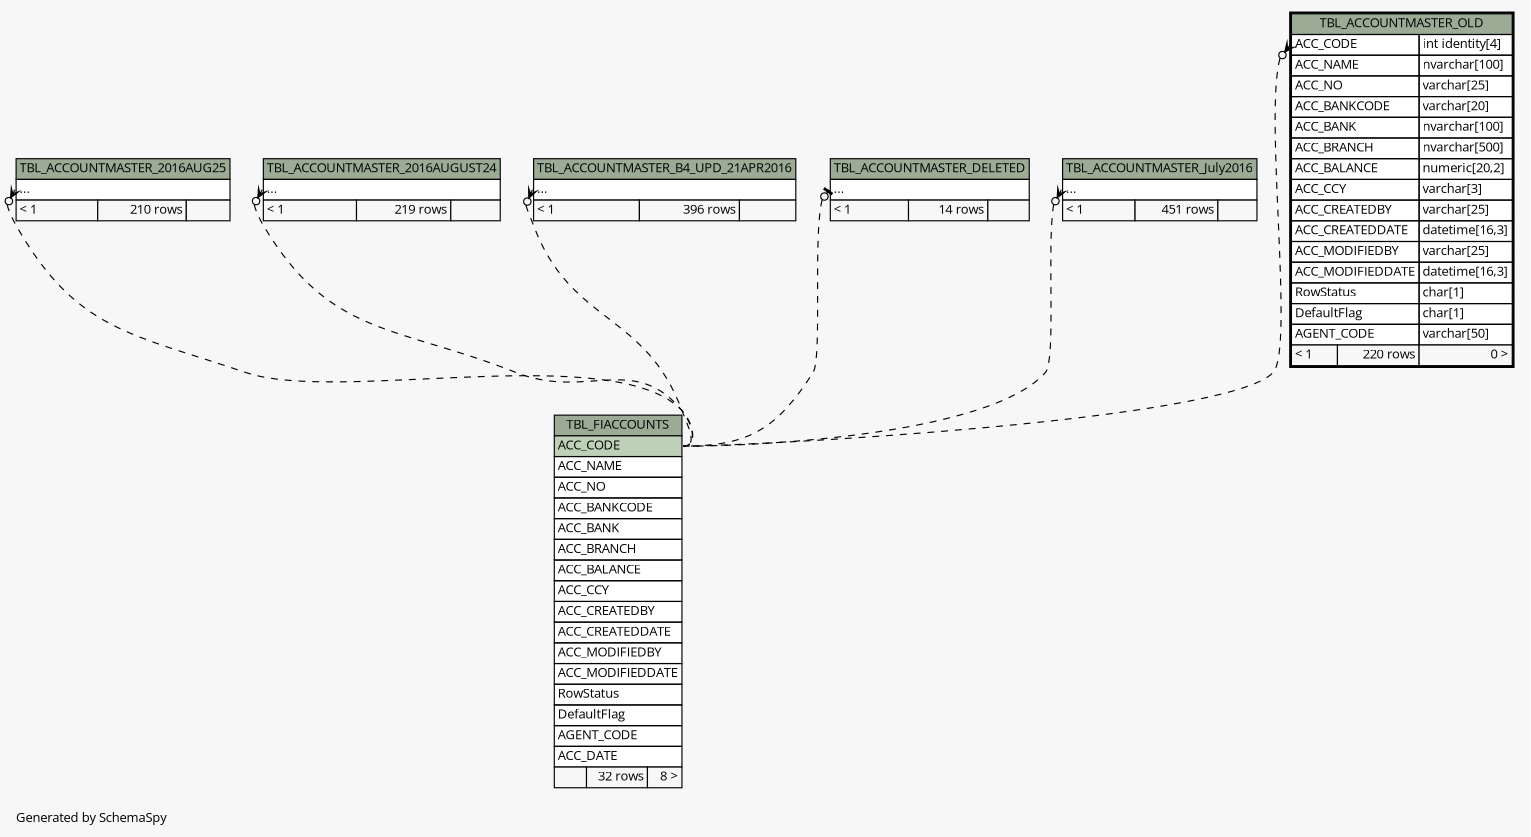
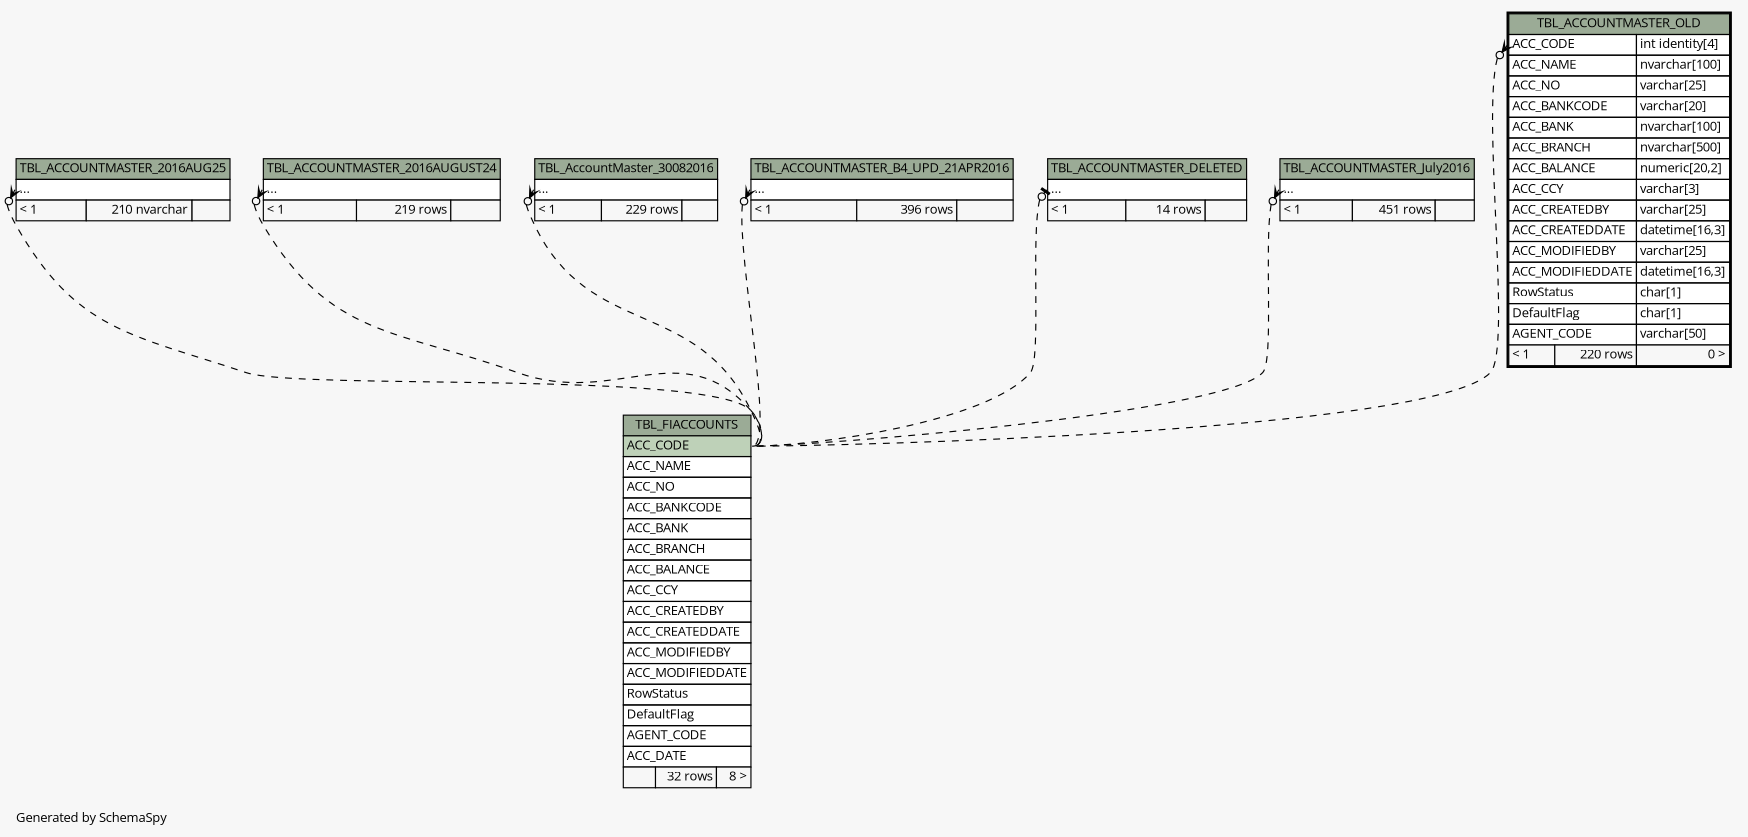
  digraph {
    bgcolor="#f7f7f7"
    fontname="Open Sans"
    fontsize=11
    label="\nGenerated by SchemaSpy"
    labeljust=l
    nodesep=0.18
    rankdir=TB
    ranksep=0.46
    node [fontname="Open Sans" fontsize=11 shape=plaintext]
    edge [arrowhead=none arrowsize=0.8 arrowtail=crowodot dir=back fontname="Open Sans" headport="ACC_CODE:e" style=dashed tailport="elipses:w"]
    n1 [label=<     <TABLE BORDER="0" CELLBORDER="1" CELLSPACING="0" BGCOLOR="#ffffff">       <TR><TD COLSPAN="3" BGCOLOR="#9bab96" ALIGN="CENTER">TBL_FIACCOUNTS</TD></TR>       <TR><TD PORT="ACC_CODE" COLSPAN="3" BGCOLOR="#bed1b8" ALIGN="LEFT">ACC_CODE</TD></TR>       <TR><TD PORT="ACC_NAME" COLSPAN="3" ALIGN="LEFT">ACC_NAME</TD></TR>       <TR><TD PORT="ACC_NO" COLSPAN="3" ALIGN="LEFT">ACC_NO</TD></TR>       <TR><TD PORT="ACC_BANKCODE" COLSPAN="3" ALIGN="LEFT">ACC_BANKCODE</TD></TR>       <TR><TD PORT="ACC_BANK" COLSPAN="3" ALIGN="LEFT">ACC_BANK</TD></TR>       <TR><TD PORT="ACC_BRANCH" COLSPAN="3" ALIGN="LEFT">ACC_BRANCH</TD></TR>       <TR><TD PORT="ACC_BALANCE" COLSPAN="3" ALIGN="LEFT">ACC_BALANCE</TD></TR>       <TR><TD PORT="ACC_CCY" COLSPAN="3" ALIGN="LEFT">ACC_CCY</TD></TR>       <TR><TD PORT="ACC_CREATEDBY" COLSPAN="3" ALIGN="LEFT">ACC_CREATEDBY</TD></TR>       <TR><TD PORT="ACC_CREATEDDATE" COLSPAN="3" ALIGN="LEFT">ACC_CREATEDDATE</TD></TR>       <TR><TD PORT="ACC_MODIFIEDBY" COLSPAN="3" ALIGN="LEFT">ACC_MODIFIEDBY</TD></TR>       <TR><TD PORT="ACC_MODIFIEDDATE" COLSPAN="3" ALIGN="LEFT">ACC_MODIFIEDDATE</TD></TR>       <TR><TD PORT="RowStatus" COLSPAN="3" ALIGN="LEFT">RowStatus</TD></TR>       <TR><TD PORT="DefaultFlag" COLSPAN="3" ALIGN="LEFT">DefaultFlag</TD></TR>       <TR><TD PORT="AGENT_CODE" COLSPAN="3" ALIGN="LEFT">AGENT_CODE</TD></TR>       <TR><TD PORT="ACC_DATE" COLSPAN="3" ALIGN="LEFT">ACC_DATE</TD></TR>       <TR><TD ALIGN="LEFT" BGCOLOR="#f7f7f7">  </TD><TD ALIGN="RIGHT" BGCOLOR="#f7f7f7">32 rows</TD><TD ALIGN="RIGHT" BGCOLOR="#f7f7f7">8 &gt;</TD></TR>     </TABLE>>]
-   n2 [label=<     <TABLE BORDER="0" CELLBORDER="1" CELLSPACING="0" BGCOLOR="#ffffff">       <TR><TD COLSPAN="3" BGCOLOR="#9bab96" ALIGN="CENTER">TBL_ACCOUNTMASTER_2016AUG25</TD></TR>       <TR><TD PORT="elipses" COLSPAN="3" ALIGN="LEFT">...</TD></TR>       <TR><TD ALIGN="LEFT" BGCOLOR="#f7f7f7">&lt; 1</TD><TD ALIGN="RIGHT" BGCOLOR="#f7f7f7">210 rows</TD><TD ALIGN="RIGHT" BGCOLOR="#f7f7f7">  </TD></TR>     </TABLE>>]
+   n2 [label=<     <TABLE BORDER="0" CELLBORDER="1" CELLSPACING="0" BGCOLOR="#ffffff">       <TR><TD COLSPAN="3" BGCOLOR="#9bab96" ALIGN="CENTER">TBL_ACCOUNTMASTER_2016AUG25</TD></TR>       <TR><TD PORT="elipses" COLSPAN="3" ALIGN="LEFT">...</TD></TR>       <TR><TD ALIGN="LEFT" BGCOLOR="#f7f7f7">&lt; 1</TD><TD ALIGN="RIGHT" BGCOLOR="#f7f7f7">210 nvarchar</TD><TD ALIGN="RIGHT" BGCOLOR="#f7f7f7">  </TD></TR>     </TABLE>>]
    n3 [label=<     <TABLE BORDER="0" CELLBORDER="1" CELLSPACING="0" BGCOLOR="#ffffff">       <TR><TD COLSPAN="3" BGCOLOR="#9bab96" ALIGN="CENTER">TBL_ACCOUNTMASTER_2016AUGUST24</TD></TR>       <TR><TD PORT="elipses" COLSPAN="3" ALIGN="LEFT">...</TD></TR>       <TR><TD ALIGN="LEFT" BGCOLOR="#f7f7f7">&lt; 1</TD><TD ALIGN="RIGHT" BGCOLOR="#f7f7f7">219 rows</TD><TD ALIGN="RIGHT" BGCOLOR="#f7f7f7">  </TD></TR>     </TABLE>>]
+   n4 [label=<     <TABLE BORDER="0" CELLBORDER="1" CELLSPACING="0" BGCOLOR="#ffffff">       <TR><TD COLSPAN="3" BGCOLOR="#9bab96" ALIGN="CENTER">TBL_AccountMaster_30082016</TD></TR>       <TR><TD PORT="elipses" COLSPAN="3" ALIGN="LEFT">...</TD></TR>       <TR><TD ALIGN="LEFT" BGCOLOR="#f7f7f7">&lt; 1</TD><TD ALIGN="RIGHT" BGCOLOR="#f7f7f7">229 rows</TD><TD ALIGN="RIGHT" BGCOLOR="#f7f7f7">  </TD></TR>     </TABLE>>]
    n5 [label=<     <TABLE BORDER="0" CELLBORDER="1" CELLSPACING="0" BGCOLOR="#ffffff">       <TR><TD COLSPAN="3" BGCOLOR="#9bab96" ALIGN="CENTER">TBL_ACCOUNTMASTER_B4_UPD_21APR2016</TD></TR>       <TR><TD PORT="elipses" COLSPAN="3" ALIGN="LEFT">...</TD></TR>       <TR><TD ALIGN="LEFT" BGCOLOR="#f7f7f7">&lt; 1</TD><TD ALIGN="RIGHT" BGCOLOR="#f7f7f7">396 rows</TD><TD ALIGN="RIGHT" BGCOLOR="#f7f7f7">  </TD></TR>     </TABLE>>]
    n6 [label=<     <TABLE BORDER="0" CELLBORDER="1" CELLSPACING="0" BGCOLOR="#ffffff">       <TR><TD COLSPAN="3" BGCOLOR="#9bab96" ALIGN="CENTER">TBL_ACCOUNTMASTER_DELETED</TD></TR>       <TR><TD PORT="elipses" COLSPAN="3" ALIGN="LEFT">...</TD></TR>       <TR><TD ALIGN="LEFT" BGCOLOR="#f7f7f7">&lt; 1</TD><TD ALIGN="RIGHT" BGCOLOR="#f7f7f7">14 rows</TD><TD ALIGN="RIGHT" BGCOLOR="#f7f7f7">  </TD></TR>     </TABLE>>]
    n7 [label=<     <TABLE BORDER="0" CELLBORDER="1" CELLSPACING="0" BGCOLOR="#ffffff">       <TR><TD COLSPAN="3" BGCOLOR="#9bab96" ALIGN="CENTER">TBL_ACCOUNTMASTER_July2016</TD></TR>       <TR><TD PORT="elipses" COLSPAN="3" ALIGN="LEFT">...</TD></TR>       <TR><TD ALIGN="LEFT" BGCOLOR="#f7f7f7">&lt; 1</TD><TD ALIGN="RIGHT" BGCOLOR="#f7f7f7">451 rows</TD><TD ALIGN="RIGHT" BGCOLOR="#f7f7f7">  </TD></TR>     </TABLE>>]
    n8 [label=<     <TABLE BORDER="2" CELLBORDER="1" CELLSPACING="0" BGCOLOR="#ffffff">       <TR><TD COLSPAN="3" BGCOLOR="#9bab96" ALIGN="CENTER">TBL_ACCOUNTMASTER_OLD</TD></TR>       <TR><TD PORT="ACC_CODE" COLSPAN="2" ALIGN="LEFT">ACC_CODE</TD><TD PORT="ACC_CODE.type" ALIGN="LEFT">int identity[4]</TD></TR>       <TR><TD PORT="ACC_NAME" COLSPAN="2" ALIGN="LEFT">ACC_NAME</TD><TD PORT="ACC_NAME.type" ALIGN="LEFT">nvarchar[100]</TD></TR>       <TR><TD PORT="ACC_NO" COLSPAN="2" ALIGN="LEFT">ACC_NO</TD><TD PORT="ACC_NO.type" ALIGN="LEFT">varchar[25]</TD></TR>       <TR><TD PORT="ACC_BANKCODE" COLSPAN="2" ALIGN="LEFT">ACC_BANKCODE</TD><TD PORT="ACC_BANKCODE.type" ALIGN="LEFT">varchar[20]</TD></TR>       <TR><TD PORT="ACC_BANK" COLSPAN="2" ALIGN="LEFT">ACC_BANK</TD><TD PORT="ACC_BANK.type" ALIGN="LEFT">nvarchar[100]</TD></TR>       <TR><TD PORT="ACC_BRANCH" COLSPAN="2" ALIGN="LEFT">ACC_BRANCH</TD><TD PORT="ACC_BRANCH.type" ALIGN="LEFT">nvarchar[500]</TD></TR>       <TR><TD PORT="ACC_BALANCE" COLSPAN="2" ALIGN="LEFT">ACC_BALANCE</TD><TD PORT="ACC_BALANCE.type" ALIGN="LEFT">numeric[20,2]</TD></TR>       <TR><TD PORT="ACC_CCY" COLSPAN="2" ALIGN="LEFT">ACC_CCY</TD><TD PORT="ACC_CCY.type" ALIGN="LEFT">varchar[3]</TD></TR>       <TR><TD PORT="ACC_CREATEDBY" COLSPAN="2" ALIGN="LEFT">ACC_CREATEDBY</TD><TD PORT="ACC_CREATEDBY.type" ALIGN="LEFT">varchar[25]</TD></TR>       <TR><TD PORT="ACC_CREATEDDATE" COLSPAN="2" ALIGN="LEFT">ACC_CREATEDDATE</TD><TD PORT="ACC_CREATEDDATE.type" ALIGN="LEFT">datetime[16,3]</TD></TR>       <TR><TD PORT="ACC_MODIFIEDBY" COLSPAN="2" ALIGN="LEFT">ACC_MODIFIEDBY</TD><TD PORT="ACC_MODIFIEDBY.type" ALIGN="LEFT">varchar[25]</TD></TR>       <TR><TD PORT="ACC_MODIFIEDDATE" COLSPAN="2" ALIGN="LEFT">ACC_MODIFIEDDATE</TD><TD PORT="ACC_MODIFIEDDATE.type" ALIGN="LEFT">datetime[16,3]</TD></TR>       <TR><TD PORT="RowStatus" COLSPAN="2" ALIGN="LEFT">RowStatus</TD><TD PORT="RowStatus.type" ALIGN="LEFT">char[1]</TD></TR>       <TR><TD PORT="DefaultFlag" COLSPAN="2" ALIGN="LEFT">DefaultFlag</TD><TD PORT="DefaultFlag.type" ALIGN="LEFT">char[1]</TD></TR>       <TR><TD PORT="AGENT_CODE" COLSPAN="2" ALIGN="LEFT">AGENT_CODE</TD><TD PORT="AGENT_CODE.type" ALIGN="LEFT">varchar[50]</TD></TR>       <TR><TD ALIGN="LEFT" BGCOLOR="#f7f7f7">&lt; 1</TD><TD ALIGN="RIGHT" BGCOLOR="#f7f7f7">220 rows</TD><TD ALIGN="RIGHT" BGCOLOR="#f7f7f7">0 &gt;</TD></TR>     </TABLE>>]
    n2 -> n1
    n3 -> n1
+   n4 -> n1
    n5 -> n1
    n6 -> n1 [arrowtail=teeodot]
    n7 -> n1
    n8 -> n1 [tailport="ACC_CODE:w"]
  }
